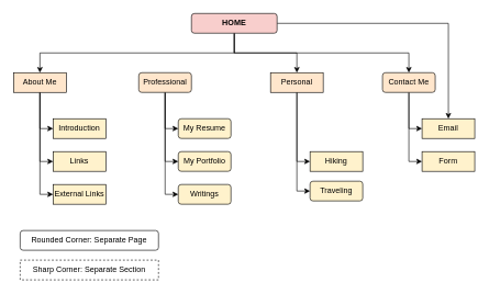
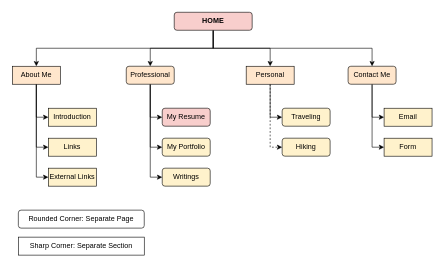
  <mxCell id="0" />
  <mxCell id="1" parent="0" />
  <mxCell id="2" style="edgeStyle=orthogonalEdgeStyle;rounded=0;orthogonalLoop=1;jettySize=auto;html=1;exitX=0.5;exitY=1;exitDx=0;exitDy=0;" edge="1" parent="1" source="6" target="10"><mxGeometry relative="1" as="geometry" /></mxCell>
- <mxCell id="3" style="edgeStyle=orthogonalEdgeStyle;rounded=0;orthogonalLoop=1;jettySize=auto;html=1;" edge="1" parent="1" source="6" target="29"><mxGeometry relative="1" as="geometry" /></mxCell>
+ <mxCell id="3" style="edgeStyle=orthogonalEdgeStyle;rounded=0;orthogonalLoop=1;jettySize=auto;html=1;entryX=0.5;entryY=0;entryDx=0;entryDy=0;" edge="1" parent="1" source="6" target="14"><mxGeometry relative="1" as="geometry" /></mxCell>
  <mxCell id="4" style="edgeStyle=orthogonalEdgeStyle;rounded=0;orthogonalLoop=1;jettySize=auto;html=1;entryX=0.5;entryY=0;entryDx=0;entryDy=0;" edge="1" parent="1" source="6" target="20"><mxGeometry relative="1" as="geometry" /></mxCell>
  <mxCell id="5" style="edgeStyle=orthogonalEdgeStyle;rounded=0;orthogonalLoop=1;jettySize=auto;html=1;entryX=0.5;entryY=0;entryDx=0;entryDy=0;exitX=0.5;exitY=1;exitDx=0;exitDy=0;" edge="1" parent="1" source="6" target="17"><mxGeometry relative="1" as="geometry" /></mxCell>
  <mxCell id="6" value="&lt;b&gt;HOME&lt;/b&gt;" style="rounded=1;whiteSpace=wrap;html=1;fillColor=#f8cecc;strokeColor=#000000;" vertex="1" parent="1"><mxGeometry x="290" y="20" width="130" height="30" as="geometry" /></mxCell>
  <mxCell id="7" style="edgeStyle=orthogonalEdgeStyle;rounded=0;orthogonalLoop=1;jettySize=auto;html=1;entryX=0;entryY=0.5;entryDx=0;entryDy=0;" edge="1" parent="1" source="10" target="26"><mxGeometry relative="1" as="geometry" /></mxCell>
  <mxCell id="8" style="edgeStyle=orthogonalEdgeStyle;rounded=0;orthogonalLoop=1;jettySize=auto;html=1;entryX=0;entryY=0.5;entryDx=0;entryDy=0;" edge="1" parent="1" source="10" target="27"><mxGeometry relative="1" as="geometry" /></mxCell>
  <mxCell id="9" style="edgeStyle=orthogonalEdgeStyle;rounded=0;orthogonalLoop=1;jettySize=auto;html=1;entryX=0;entryY=0.5;entryDx=0;entryDy=0;" edge="1" parent="1" source="10" target="28"><mxGeometry relative="1" as="geometry" /></mxCell>
  <mxCell id="10" value="&lt;span style=&quot;font-weight: normal;&quot;&gt;About Me&lt;/span&gt;" style="whiteSpace=wrap;html=1;fontStyle=1;fillColor=#ffe6cc;strokeColor=#000000;glass=0;sketch=0;rounded=0;" vertex="1" parent="1"><mxGeometry x="20" y="110" width="80" height="30" as="geometry" /></mxCell>
  <mxCell id="11" style="edgeStyle=orthogonalEdgeStyle;rounded=0;orthogonalLoop=1;jettySize=auto;html=1;exitX=0.5;exitY=1;exitDx=0;exitDy=0;entryX=0;entryY=0.5;entryDx=0;entryDy=0;" edge="1" parent="1" source="14" target="21"><mxGeometry relative="1" as="geometry" /></mxCell>
  <mxCell id="12" style="edgeStyle=orthogonalEdgeStyle;rounded=0;orthogonalLoop=1;jettySize=auto;html=1;entryX=0;entryY=0.5;entryDx=0;entryDy=0;" edge="1" parent="1" source="14" target="22"><mxGeometry relative="1" as="geometry" /></mxCell>
  <mxCell id="13" style="edgeStyle=orthogonalEdgeStyle;rounded=0;orthogonalLoop=1;jettySize=auto;html=1;entryX=0;entryY=0.5;entryDx=0;entryDy=0;" edge="1" parent="1" source="14" target="23"><mxGeometry relative="1" as="geometry" /></mxCell>
  <mxCell id="14" value="Professional" style="rounded=1;whiteSpace=wrap;html=1;fillColor=#ffe6cc;strokeColor=#000000;" vertex="1" parent="1"><mxGeometry x="210" y="110" width="80" height="30" as="geometry" /></mxCell>
  <mxCell id="15" style="edgeStyle=orthogonalEdgeStyle;rounded=0;orthogonalLoop=1;jettySize=auto;html=1;entryX=0;entryY=0.5;entryDx=0;entryDy=0;" edge="1" parent="1" source="17" target="29"><mxGeometry relative="1" as="geometry" /></mxCell>
  <mxCell id="16" style="edgeStyle=orthogonalEdgeStyle;rounded=0;orthogonalLoop=1;jettySize=auto;html=1;entryX=0;entryY=0.5;entryDx=0;entryDy=0;" edge="1" parent="1" source="17" target="30"><mxGeometry relative="1" as="geometry" /></mxCell>
  <mxCell id="17" value="Contact Me" style="rounded=1;whiteSpace=wrap;html=1;fillColor=#ffe6cc;strokeColor=#000000;" vertex="1" parent="1"><mxGeometry x="580" y="110" width="80" height="30" as="geometry" /></mxCell>
  <mxCell id="18" style="edgeStyle=orthogonalEdgeStyle;rounded=0;orthogonalLoop=1;jettySize=auto;html=1;entryX=0;entryY=0.5;entryDx=0;entryDy=0;" edge="1" parent="1" source="20" target="24"><mxGeometry relative="1" as="geometry" /></mxCell>
- <mxCell id="19" style="edgeStyle=orthogonalEdgeStyle;rounded=0;orthogonalLoop=1;jettySize=auto;html=1;entryX=0;entryY=0.5;entryDx=0;entryDy=0;" edge="1" parent="1" source="20" target="25"><mxGeometry relative="1" as="geometry" /></mxCell>
+ <mxCell id="19" style="edgeStyle=orthogonalEdgeStyle;rounded=0;orthogonalLoop=1;jettySize=auto;html=1;entryX=0;entryY=0.5;entryDx=0;entryDy=0;dashed=1;" edge="1" parent="1" source="20" target="25"><mxGeometry relative="1" as="geometry" /></mxCell>
  <mxCell id="20" value="Personal" style="whiteSpace=wrap;html=1;fillColor=#ffe6cc;strokeColor=#000000;rounded=0;" vertex="1" parent="1"><mxGeometry x="410" y="110" width="80" height="30" as="geometry" /></mxCell>
- <mxCell id="21" value="My Resume" style="rounded=1;whiteSpace=wrap;html=1;fillColor=#fff2cc;strokeColor=#000000;" vertex="1" parent="1"><mxGeometry x="270" y="180" width="80" height="30" as="geometry" /></mxCell>
+ <mxCell id="21" value="My Resume" style="rounded=1;whiteSpace=wrap;html=1;fillColor=#f8cecc;strokeColor=#000000;" vertex="1" parent="1"><mxGeometry x="270" y="180" width="80" height="30" as="geometry" /></mxCell>
  <mxCell id="22" value="My Portfolio" style="rounded=1;whiteSpace=wrap;html=1;fillColor=#fff2cc;strokeColor=#000000;" vertex="1" parent="1"><mxGeometry x="270" y="230" width="80" height="30" as="geometry" /></mxCell>
  <mxCell id="23" value="Writings" style="rounded=1;whiteSpace=wrap;html=1;fillColor=#fff2cc;strokeColor=#000000;shadow=0;" vertex="1" parent="1"><mxGeometry x="270" y="280" width="80" height="30" as="geometry" /></mxCell>
- <mxCell id="24" value="Traveling" style="rounded=1;whiteSpace=wrap;html=1;fillColor=#fff2cc;strokeColor=#000000;" vertex="1" parent="1"><mxGeometry x="470" y="275" width="80" height="30" as="geometry" /></mxCell>
- <mxCell id="25" value="Hiking" style="whiteSpace=wrap;html=1;fillColor=#fff2cc;strokeColor=#000000;rounded=0;" vertex="1" parent="1"><mxGeometry x="470" y="230" width="80" height="30" as="geometry" /></mxCell>
+ <mxCell id="24" value="Traveling" style="rounded=1;whiteSpace=wrap;html=1;fillColor=#fff2cc;strokeColor=#000000;" vertex="1" parent="1"><mxGeometry x="470" y="180" width="80" height="30" as="geometry" /></mxCell>
+ <mxCell id="25" value="Hiking" style="rounded=1;whiteSpace=wrap;html=1;fillColor=#fff2cc;strokeColor=#000000;" vertex="1" parent="1"><mxGeometry x="470" y="230" width="80" height="30" as="geometry" /></mxCell>
  <mxCell id="26" value="&lt;span style=&quot;font-weight: normal;&quot;&gt;Introduction&lt;br&gt;&lt;/span&gt;" style="rounded=0;whiteSpace=wrap;html=1;fontStyle=1;fillColor=#fff2cc;strokeColor=#000000;" vertex="1" parent="1"><mxGeometry x="80" y="180" width="80" height="30" as="geometry" /></mxCell>
  <mxCell id="27" value="&lt;span style=&quot;font-weight: 400;&quot;&gt;External Links&lt;/span&gt;" style="rounded=0;whiteSpace=wrap;html=1;fontStyle=1;fillColor=#fff2cc;strokeColor=#000000;" vertex="1" parent="1"><mxGeometry x="80" y="280" width="80" height="30" as="geometry" /></mxCell>
  <mxCell id="28" value="&lt;span style=&quot;font-weight: normal;&quot;&gt;Links&lt;/span&gt;" style="rounded=0;whiteSpace=wrap;html=1;fontStyle=1;fillColor=#fff2cc;strokeColor=#000000;" vertex="1" parent="1"><mxGeometry x="80" y="230" width="80" height="30" as="geometry" /></mxCell>
  <mxCell id="29" value="Email" style="rounded=0;whiteSpace=wrap;html=1;fillColor=#fff2cc;strokeColor=#000000;" vertex="1" parent="1"><mxGeometry x="640" y="180" width="80" height="30" as="geometry" /></mxCell>
  <mxCell id="30" value="Form" style="rounded=0;whiteSpace=wrap;html=1;fillColor=#fff2cc;strokeColor=#000000;" vertex="1" parent="1"><mxGeometry x="640" y="230" width="80" height="30" as="geometry" /></mxCell>
  <mxCell id="31" value="Rounded Corner: Separate Page" style="rounded=1;whiteSpace=wrap;html=1;glass=0;sketch=0;strokeColor=#000000;" vertex="1" parent="1"><mxGeometry x="30" y="350" width="210" height="30" as="geometry" /></mxCell>
- <mxCell id="32" value="&lt;span style=&quot;font-weight: 400;&quot;&gt;Sharp Corner: Separate&amp;nbsp;Section&lt;/span&gt;" style="rounded=0;whiteSpace=wrap;html=1;fontStyle=1;dashed=1;" vertex="1" parent="1"><mxGeometry x="30" y="395" width="210" height="30" as="geometry" /></mxCell>
+ <mxCell id="32" value="&lt;span style=&quot;font-weight: 400;&quot;&gt;Sharp Corner: Separate&amp;nbsp;Section&lt;/span&gt;" style="rounded=0;whiteSpace=wrap;html=1;fontStyle=1;" vertex="1" parent="1"><mxGeometry x="30" y="395" width="210" height="30" as="geometry" /></mxCell>
